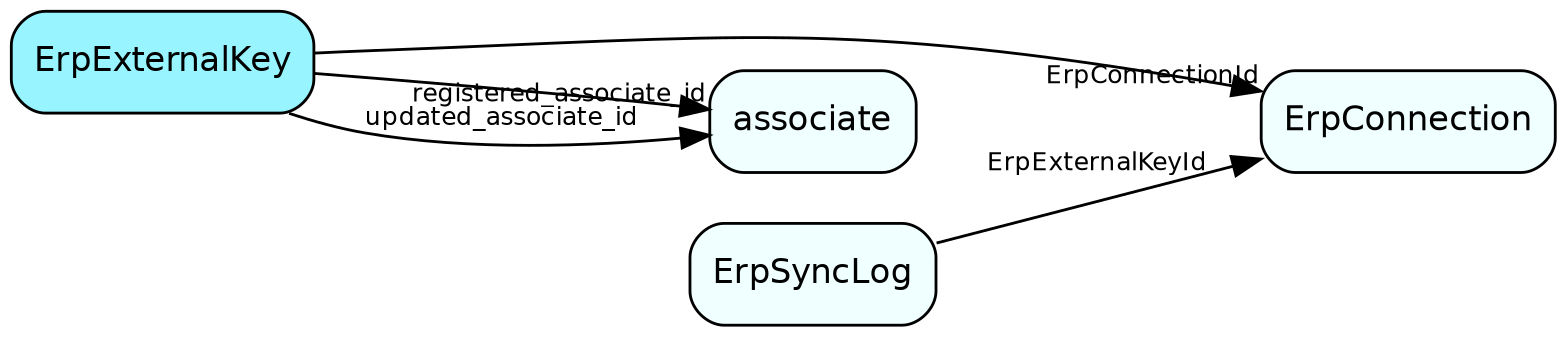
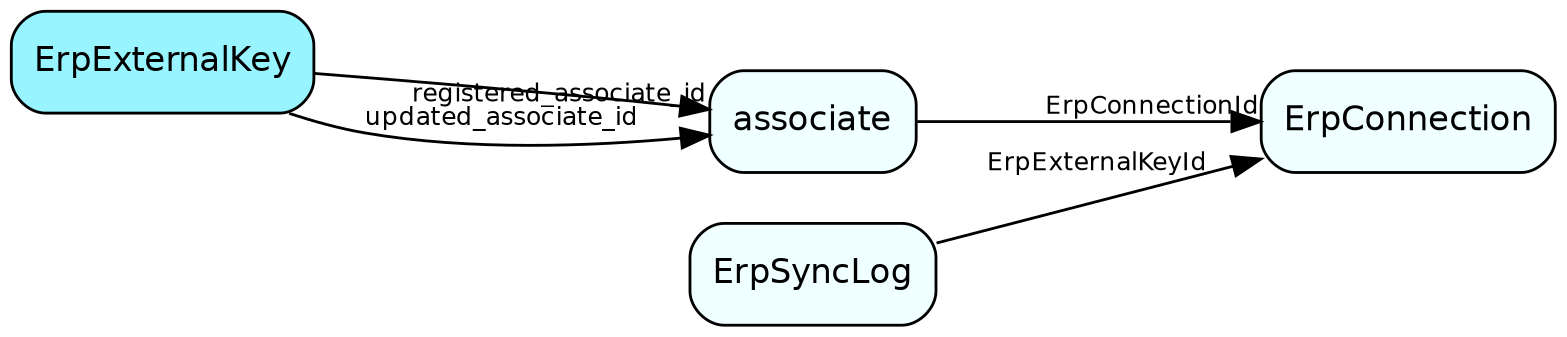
  digraph {
    rankdir=LR
    node [fillcolor=azure1 fontname=Helvetica fontsize=12 shape=box style="rounded, filled"]
    edge [fontname=Helvetica fontsize=9]
    ErpExternalKey [fillcolor=cadetblue1]
    ErpConnection
    associate
    ErpSyncLog
-   ErpExternalKey -> ErpConnection [headlabel=ErpConnectionId]
+   associate -> ErpConnection [headlabel=ErpConnectionId]
    ErpExternalKey -> associate [headlabel=registered_associate_id]
    ErpExternalKey -> associate [label=updated_associate_id]
    ErpSyncLog -> ErpConnection [label=ErpExternalKeyId]
  }
